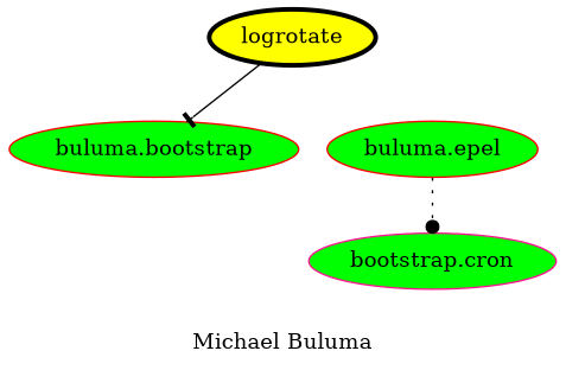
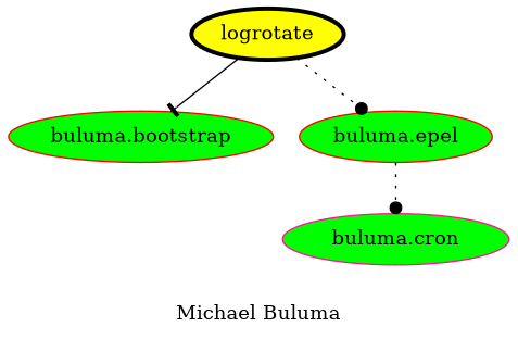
  digraph {
    label="Michael Buluma"
    node [color=red fillcolor=green style=filled]
    edge [arrowhead=dot color=black style=dotted]
    logrotate [color=black fillcolor=yellow penwidth=3]
    "buluma.bootstrap"
    "buluma.epel"
-   "buluma.cron" [color=deeppink label="bootstrap.cron"]
+   "buluma.cron" [color=deeppink]
    logrotate -> "buluma.bootstrap" [arrowhead=tee style=solid]
+   logrotate -> "buluma.epel"
    "buluma.epel" -> "buluma.cron"
  }
